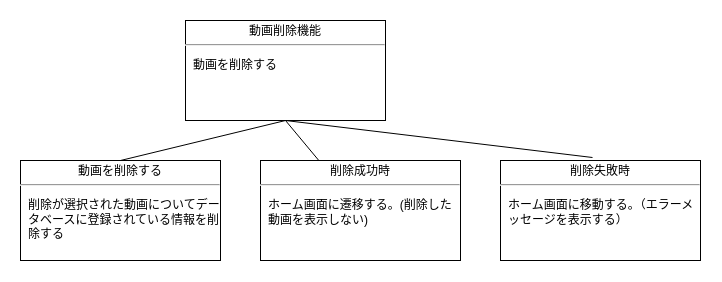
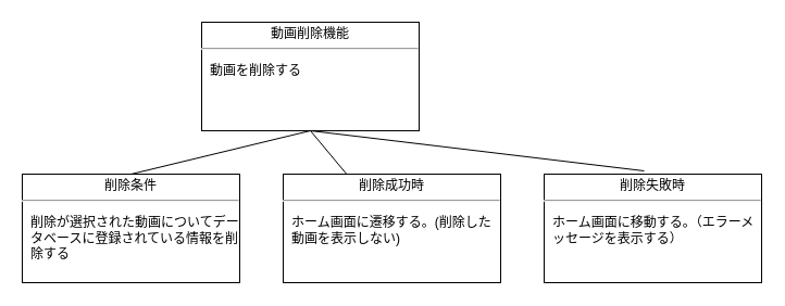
  <mxCell id="0" />
  <mxCell id="1" parent="0" />
  <mxCell id="2" value="&lt;p style=&quot;margin: 0px ; margin-top: 4px ; text-align: center&quot;&gt;動画削除機能&lt;/p&gt;&lt;hr&gt;&lt;p&gt;&lt;/p&gt;&lt;p style=&quot;margin: 0px ; margin-left: 8px ; text-align: left&quot;&gt;動画を削除する&lt;/p&gt;" style="shape=rect;overflow=fill;html=1;whiteSpace=wrap;align=center;" parent="1" vertex="1"><mxGeometry x="185" y="20" width="200" height="100" as="geometry" /></mxCell>
  <mxCell id="3" value="&lt;p style=&quot;margin: 0px ; margin-top: 4px ; text-align: center&quot;&gt;削除失敗時&lt;/p&gt;&lt;hr&gt;&lt;p&gt;&lt;/p&gt;&lt;p style=&quot;margin: 0px ; margin-left: 8px ; text-align: left&quot;&gt;ホーム画面に移動する。（エラーメッセージを表示する）&lt;/p&gt;" style="shape=rect;overflow=fill;html=1;whiteSpace=wrap;align=center;" parent="1" vertex="1"><mxGeometry x="500" y="160" width="200" height="100" as="geometry" /></mxCell>
- <mxCell id="4" value="&lt;p style=&quot;margin: 0px ; margin-top: 4px ; text-align: center&quot;&gt;動画を削除する&lt;/p&gt;&lt;hr&gt;&lt;p&gt;&lt;/p&gt;&lt;p style=&quot;margin: 0px ; margin-left: 8px ; text-align: left&quot;&gt;削除が選択された動画についてデータベースに登録されている情報を削除する&lt;/p&gt;" style="shape=rect;overflow=fill;html=1;whiteSpace=wrap;align=center;" parent="1" vertex="1"><mxGeometry x="20" y="160" width="200" height="100" as="geometry" /></mxCell>
+ <mxCell id="4" value="&lt;p style=&quot;margin: 0px ; margin-top: 4px ; text-align: center&quot;&gt;削除条件&lt;/p&gt;&lt;hr&gt;&lt;p&gt;&lt;/p&gt;&lt;p style=&quot;margin: 0px ; margin-left: 8px ; text-align: left&quot;&gt;削除が選択された動画についてデータベースに登録されている情報を削除する&lt;/p&gt;" style="shape=rect;overflow=fill;html=1;whiteSpace=wrap;align=center;" parent="1" vertex="1"><mxGeometry x="20" y="160" width="200" height="100" as="geometry" /></mxCell>
  <mxCell id="5" value="&lt;p style=&quot;margin: 4px 0px 0px&quot;&gt;削除成功時&lt;/p&gt;&lt;hr&gt;&lt;p&gt;&lt;/p&gt;&lt;p style=&quot;margin: 0px 0px 0px 8px ; text-align: left&quot;&gt;ホーム画面に遷移する。(削除した動画を表示しない)&lt;/p&gt;" style="shape=rect;overflow=fill;html=1;whiteSpace=wrap;align=center;" parent="1" vertex="1"><mxGeometry x="260" y="160" width="200" height="100" as="geometry" /></mxCell>
  <mxCell id="6" value="" style="endArrow=none;html=1;entryX=0.5;entryY=1;entryDx=0;entryDy=0;exitX=0.5;exitY=0;exitDx=0;exitDy=0;" parent="1" source="4" target="2" edge="1"><mxGeometry width="50" height="50" relative="1" as="geometry"><mxPoint x="265" y="330" as="sourcePoint" /><mxPoint x="235" y="120" as="targetPoint" /></mxGeometry></mxCell>
  <mxCell id="7" value="" style="endArrow=none;html=1;entryX=0.5;entryY=1;entryDx=0;entryDy=0;" edge="1" parent="1" source="5" target="2"><mxGeometry width="50" height="50" relative="1" as="geometry"><mxPoint x="130" y="170" as="sourcePoint" /><mxPoint x="370" y="130" as="targetPoint" /></mxGeometry></mxCell>
  <mxCell id="8" value="" style="endArrow=none;html=1;entryX=0.5;entryY=1;entryDx=0;entryDy=0;exitX=0.46;exitY=-0.03;exitDx=0;exitDy=0;exitPerimeter=0;" edge="1" parent="1" source="3" target="2"><mxGeometry width="50" height="50" relative="1" as="geometry"><mxPoint x="370" y="170" as="sourcePoint" /><mxPoint x="370" y="130" as="targetPoint" /></mxGeometry></mxCell>
